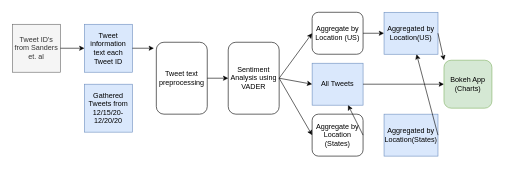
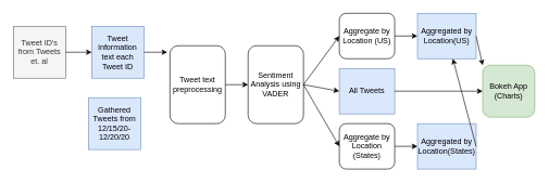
  <mxCell id="0" />
  <mxCell id="1" parent="0" />
- <mxCell id="2" value="Tweet ID's from Sanders et. al" style="rounded=0;whiteSpace=wrap;html=1;fillColor=#f5f5f5;strokeColor=#666666;fontColor=#333333;" vertex="1" parent="1"><mxGeometry x="20" y="40" width="80" height="80" as="geometry" /></mxCell>
+ <mxCell id="2" value="Tweet ID's from Tweets et. al" style="rounded=0;whiteSpace=wrap;html=1;fillColor=#f5f5f5;strokeColor=#666666;fontColor=#333333;" vertex="1" parent="1"><mxGeometry x="20" y="40" width="80" height="80" as="geometry" /></mxCell>
  <mxCell id="3" value="Tweet information text each Tweet ID" style="rounded=0;whiteSpace=wrap;html=1;fillColor=#dae8fc;strokeColor=#6c8ebf;" vertex="1" parent="1"><mxGeometry x="140" y="40" width="80" height="80" as="geometry" /></mxCell>
  <mxCell id="4" value="" style="endArrow=classic;html=1;exitX=1;exitY=0.5;exitDx=0;exitDy=0;entryX=0;entryY=0.5;entryDx=0;entryDy=0;" edge="1" parent="1" source="2" target="3"><mxGeometry width="50" height="50" relative="1" as="geometry"><mxPoint x="190" y="270" as="sourcePoint" /><mxPoint x="240" y="220" as="targetPoint" /><Array as="points" /></mxGeometry></mxCell>
- <mxCell id="5" value="Gathered Tweets from 12/15/20-12/20/20" style="rounded=0;whiteSpace=wrap;html=1;fillColor=#dae8fc;strokeColor=#6c8ebf;" vertex="1" parent="1"><mxGeometry x="140" y="140" width="80" height="80" as="geometry" /></mxCell>
+ <mxCell id="5" value="Gathered Tweets from 12/15/20-12/20/20" style="rounded=0;whiteSpace=wrap;html=1;fillColor=#dae8fc;strokeColor=#6c8ebf;" vertex="1" parent="1"><mxGeometry x="135" y="150" width="80" height="80" as="geometry" /></mxCell>
  <mxCell id="6" value="" style="endArrow=classic;html=1;exitX=1;exitY=0.5;exitDx=0;exitDy=0;entryX=-0.047;entryY=0.083;entryDx=0;entryDy=0;entryPerimeter=0;" edge="1" parent="1" source="3" target="7"><mxGeometry width="50" height="50" relative="1" as="geometry"><mxPoint x="260" y="79.5" as="sourcePoint" /><mxPoint x="300" y="79" as="targetPoint" /><Array as="points" /></mxGeometry></mxCell>
  <mxCell id="7" value="Tweet text preprocessing" style="rounded=1;whiteSpace=wrap;html=1;" vertex="1" parent="1"><mxGeometry x="260" y="70" width="85" height="120" as="geometry" /></mxCell>
  <mxCell id="8" value="Aggregate by Location (US)" style="rounded=1;whiteSpace=wrap;html=1;" vertex="1" parent="1"><mxGeometry x="520" y="20" width="85" height="70" as="geometry" /></mxCell>
  <mxCell id="9" value="" style="endArrow=classic;html=1;exitX=1;exitY=0.5;exitDx=0;exitDy=0;entryX=0;entryY=0.5;entryDx=0;entryDy=0;" edge="1" parent="1" source="7" target="10"><mxGeometry width="50" height="50" relative="1" as="geometry"><mxPoint x="385" y="129.54" as="sourcePoint" /><mxPoint x="425" y="129.5" as="targetPoint" /><Array as="points" /></mxGeometry></mxCell>
  <mxCell id="10" value="Sentiment Analysis using VADER" style="rounded=1;whiteSpace=wrap;html=1;" vertex="1" parent="1"><mxGeometry x="380" y="70" width="85" height="120" as="geometry" /></mxCell>
  <mxCell id="11" value="All Tweets" style="rounded=0;whiteSpace=wrap;html=1;fillColor=#dae8fc;strokeColor=#6c8ebf;" vertex="1" parent="1"><mxGeometry x="520" y="105" width="85" height="70" as="geometry" /></mxCell>
  <mxCell id="12" value="Aggregate by Location (States)" style="rounded=1;whiteSpace=wrap;html=1;" vertex="1" parent="1"><mxGeometry x="520" y="190" width="85" height="70" as="geometry" /></mxCell>
  <mxCell id="13" value="" style="endArrow=classic;html=1;entryX=0;entryY=0.5;entryDx=0;entryDy=0;exitX=1;exitY=0.5;exitDx=0;exitDy=0;" edge="1" parent="1" source="10" target="8"><mxGeometry width="50" height="50" relative="1" as="geometry"><mxPoint x="545" y="110" as="sourcePoint" /><mxPoint x="565" y="60" as="targetPoint" /><Array as="points" /></mxGeometry></mxCell>
  <mxCell id="14" value="" style="endArrow=classic;html=1;exitX=1;exitY=0.5;exitDx=0;exitDy=0;entryX=0;entryY=0.5;entryDx=0;entryDy=0;" edge="1" parent="1" source="10" target="12"><mxGeometry width="50" height="50" relative="1" as="geometry"><mxPoint x="545" y="140" as="sourcePoint" /><mxPoint x="570" y="205" as="targetPoint" /><Array as="points" /></mxGeometry></mxCell>
  <mxCell id="15" value="" style="endArrow=classic;html=1;exitX=1;exitY=0.5;exitDx=0;exitDy=0;entryX=0;entryY=0.5;entryDx=0;entryDy=0;" edge="1" parent="1" source="10" target="11"><mxGeometry width="50" height="50" relative="1" as="geometry"><mxPoint x="570" y="270" as="sourcePoint" /><mxPoint x="620" y="220" as="targetPoint" /></mxGeometry></mxCell>
  <mxCell id="16" value="" style="endArrow=classic;html=1;exitX=1;exitY=0.5;exitDx=0;exitDy=0;entryX=0;entryY=0.5;entryDx=0;entryDy=0;" edge="1" parent="1" source="8" target="20"><mxGeometry width="50" height="50" relative="1" as="geometry"><mxPoint x="605" y="40" as="sourcePoint" /><mxPoint x="670" y="55" as="targetPoint" /></mxGeometry></mxCell>
  <mxCell id="17" style="edgeStyle=orthogonalEdgeStyle;rounded=0;orthogonalLoop=1;jettySize=auto;html=1;exitX=0.5;exitY=1;exitDx=0;exitDy=0;" edge="1" parent="1" source="7" target="7"><mxGeometry relative="1" as="geometry" /></mxCell>
  <mxCell id="18" value="" style="endArrow=classic;html=1;exitX=1;exitY=0.5;exitDx=0;exitDy=0;entryX=0;entryY=0.5;entryDx=0;entryDy=0;" edge="1" parent="1" source="11" target="22"><mxGeometry width="50" height="50" relative="1" as="geometry"><mxPoint x="605" y="139.5" as="sourcePoint" /><mxPoint x="670" y="139.5" as="targetPoint" /></mxGeometry></mxCell>
- <mxCell id="19" value="" style="endArrow=classic;html=1;exitX=1;exitY=0.5;exitDx=0;exitDy=0;" edge="1" parent="1" source="12" target="11"><mxGeometry width="50" height="50" relative="1" as="geometry"><mxPoint x="600" y="225" as="sourcePoint" /><mxPoint x="665" y="224.5" as="targetPoint" /></mxGeometry></mxCell>
+ <mxCell id="19" value="" style="endArrow=classic;html=1;exitX=1;exitY=0.5;exitDx=0;exitDy=0;entryX=0;entryY=0.5;entryDx=0;entryDy=0;" edge="1" parent="1" source="12" target="21"><mxGeometry width="50" height="50" relative="1" as="geometry"><mxPoint x="600" y="225" as="sourcePoint" /><mxPoint x="665" y="224.5" as="targetPoint" /></mxGeometry></mxCell>
  <mxCell id="20" value="Aggregated by Location(US)" style="rounded=0;whiteSpace=wrap;html=1;fillColor=#dae8fc;strokeColor=#6c8ebf;" vertex="1" parent="1"><mxGeometry x="640" y="20" width="90" height="70" as="geometry" /></mxCell>
  <mxCell id="21" value="Aggregated by Location(States)" style="rounded=0;whiteSpace=wrap;html=1;fillColor=#dae8fc;strokeColor=#6c8ebf;" vertex="1" parent="1"><mxGeometry x="640" y="190" width="90" height="70" as="geometry" /></mxCell>
  <mxCell id="22" value="Bokeh App (Charts)" style="whiteSpace=wrap;html=1;aspect=fixed;rounded=1;fillColor=#d5e8d4;strokeColor=#82b366;" vertex="1" parent="1"><mxGeometry x="740" y="100" width="80" height="80" as="geometry" /></mxCell>
  <mxCell id="23" value="" style="endArrow=classic;html=1;exitX=1;exitY=0.5;exitDx=0;exitDy=0;entryX=0;entryY=0;entryDx=0;entryDy=0;" edge="1" parent="1" source="20" target="22"><mxGeometry width="50" height="50" relative="1" as="geometry"><mxPoint x="730" y="50" as="sourcePoint" /><mxPoint x="865" y="50" as="targetPoint" /></mxGeometry></mxCell>
  <mxCell id="24" value="" style="endArrow=classic;html=1;exitX=1;exitY=0.5;exitDx=0;exitDy=0;" edge="1" parent="1" source="21" target="20"><mxGeometry width="50" height="50" relative="1" as="geometry"><mxPoint x="650" y="330" as="sourcePoint" /><mxPoint x="785" y="330" as="targetPoint" /></mxGeometry></mxCell>
